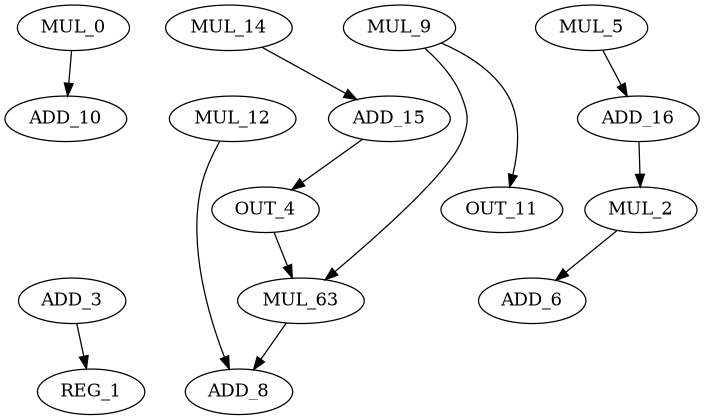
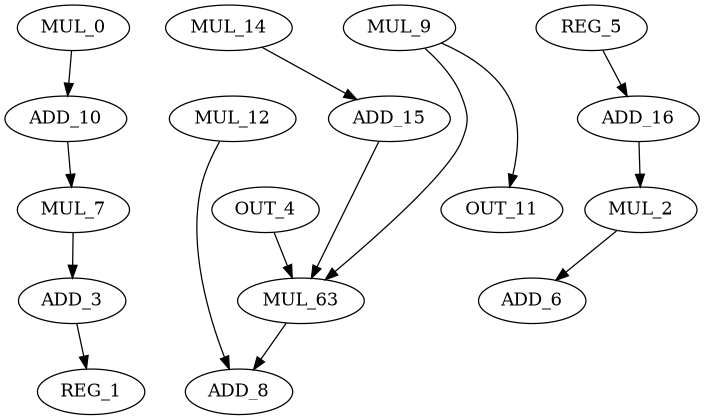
  digraph {
    node [op=muli value=2]
    edge [port=0 weight=0]
    n1 [label=MUL_0]
    n2 [label=ADD_10 op=addi]
+   n3 [label=MUL_7]
    n4 [label=REG_1 op=reg value=""]
    n5 [label=MUL_12]
    n6 [label=ADD_8 op=add value=""]
    n7 [label=MUL_2]
    n8 [label=ADD_6 op=addi]
    n9 [label=ADD_3 op=addi]
    n10 [label=OUT_4 op=reg value=""]
    n11 [label=MUL_63 op=mul value=""]
-   n12 [label=MUL_5]
+   n12 [label=REG_5]
    n13 [label=ADD_16 op=addi]
    n14 [label=OUT_11 op=out value=""]
    n15 [label=MUL_9]
    n16 [label=MUL_14]
    n17 [label=ADD_15 op=addi]
    n1 -> n2
+   n2 -> n3
+   n3 -> n9
    n5 -> n6
    n7 -> n8
    n9 -> n4
    n10 -> n11
    n11 -> n6 [port=1]
    n12 -> n13
    n13 -> n7
    n15 -> n11 [port=1]
    n15 -> n14
    n16 -> n17
-   n17 -> n10
+   n17 -> n11
  }
